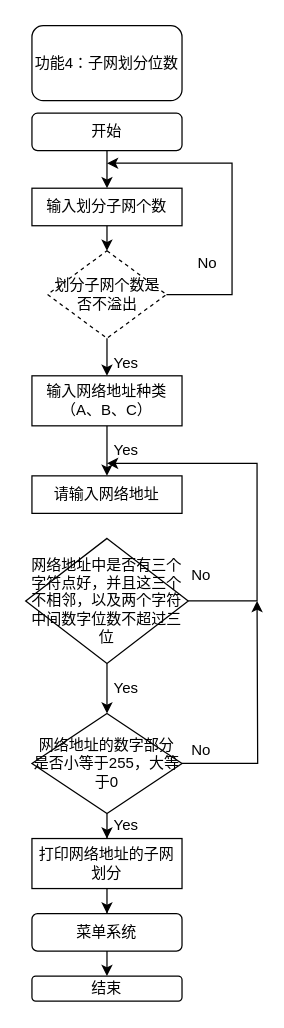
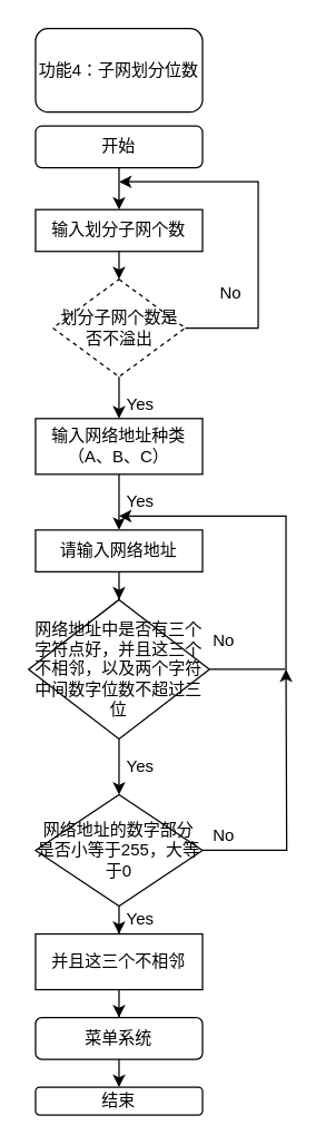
  <mxCell id="0" />
  <mxCell id="1" parent="0" />
  <mxCell id="2" style="edgeStyle=orthogonalEdgeStyle;rounded=0;orthogonalLoop=1;jettySize=auto;html=1;entryX=0.5;entryY=0;entryDx=0;entryDy=0;" parent="1" source="3" target="6" edge="1"><mxGeometry relative="1" as="geometry" /></mxCell>
  <mxCell id="3" value="开始" style="rounded=1;whiteSpace=wrap;html=1;fontSize=12;glass=0;strokeWidth=1;shadow=0;" parent="1" vertex="1"><mxGeometry x="25" y="90" width="120" height="30" as="geometry" /></mxCell>
  <mxCell id="4" value="功能4：子网划分位数" style="rounded=1;whiteSpace=wrap;html=1;" parent="1" vertex="1"><mxGeometry x="25" y="20" width="120" height="60" as="geometry" /></mxCell>
  <mxCell id="5" style="edgeStyle=orthogonalEdgeStyle;rounded=0;orthogonalLoop=1;jettySize=auto;html=1;exitX=0.5;exitY=1;exitDx=0;exitDy=0;entryX=0.5;entryY=0;entryDx=0;entryDy=0;fontSize=12;" edge="1" parent="1" source="6" target="9"><mxGeometry relative="1" as="geometry" /></mxCell>
  <mxCell id="6" value="输入划分子网个数" style="rounded=0;whiteSpace=wrap;html=1;" parent="1" vertex="1"><mxGeometry x="25" y="150" width="120" height="30" as="geometry" /></mxCell>
  <mxCell id="7" style="edgeStyle=orthogonalEdgeStyle;rounded=0;orthogonalLoop=1;jettySize=auto;html=1;exitX=1;exitY=0.5;exitDx=0;exitDy=0;" parent="1" source="9" edge="1"><mxGeometry relative="1" as="geometry"><mxPoint x="85" y="130" as="targetPoint" /><Array as="points"><mxPoint x="185" y="235" /><mxPoint x="185" y="130" /></Array></mxGeometry></mxCell>
  <mxCell id="8" style="edgeStyle=orthogonalEdgeStyle;rounded=0;orthogonalLoop=1;jettySize=auto;html=1;exitX=0.5;exitY=1;exitDx=0;exitDy=0;entryX=0.5;entryY=0;entryDx=0;entryDy=0;fontSize=12;" edge="1" parent="1" source="9" target="13"><mxGeometry relative="1" as="geometry" /></mxCell>
  <mxCell id="9" value="划分子网个数是否不溢出" style="rhombus;whiteSpace=wrap;html=1;dashed=1;" parent="1" vertex="1"><mxGeometry x="37.5" y="200" width="95" height="70" as="geometry" /></mxCell>
  <mxCell id="10" value="No" style="text;html=1;align=center;verticalAlign=middle;resizable=0;points=[];autosize=1;" parent="1" vertex="1"><mxGeometry x="150" y="200" width="30" height="20" as="geometry" /></mxCell>
  <mxCell id="11" value="Yes" style="text;html=1;align=center;verticalAlign=middle;resizable=0;points=[];autosize=1;" parent="1" vertex="1"><mxGeometry x="85" y="350" width="30" height="20" as="geometry" /></mxCell>
  <mxCell id="12" style="edgeStyle=orthogonalEdgeStyle;rounded=0;orthogonalLoop=1;jettySize=auto;html=1;exitX=0.5;exitY=1;exitDx=0;exitDy=0;" parent="1" source="13" target="15" edge="1"><mxGeometry relative="1" as="geometry"><mxPoint x="85" y="520" as="targetPoint" /></mxGeometry></mxCell>
  <mxCell id="13" value="输入网络地址种类&lt;br&gt;（A、B、C）" style="rounded=0;whiteSpace=wrap;html=1;" parent="1" vertex="1"><mxGeometry x="25" y="300" width="120" height="40" as="geometry" /></mxCell>
+ <mxCell id="14" style="edgeStyle=orthogonalEdgeStyle;rounded=0;orthogonalLoop=1;jettySize=auto;html=1;entryX=0.5;entryY=0;entryDx=0;entryDy=0;" parent="1" source="15" target="18" edge="1"><mxGeometry relative="1" as="geometry" /></mxCell>
  <mxCell id="15" value="请输入网络地址" style="rounded=0;whiteSpace=wrap;html=1;" parent="1" vertex="1"><mxGeometry x="25" y="380" width="120" height="30" as="geometry" /></mxCell>
  <mxCell id="16" style="edgeStyle=orthogonalEdgeStyle;rounded=0;orthogonalLoop=1;jettySize=auto;html=1;exitX=0.5;exitY=1;exitDx=0;exitDy=0;entryX=0.5;entryY=0;entryDx=0;entryDy=0;" parent="1" source="18" target="21" edge="1"><mxGeometry relative="1" as="geometry" /></mxCell>
  <mxCell id="17" style="edgeStyle=orthogonalEdgeStyle;rounded=0;orthogonalLoop=1;jettySize=auto;html=1;fontSize=12;" edge="1" parent="1" source="18"><mxGeometry relative="1" as="geometry"><mxPoint x="85" y="370" as="targetPoint" /><Array as="points"><mxPoint x="205" y="480" /><mxPoint x="205" y="370" /><mxPoint x="105" y="370" /></Array></mxGeometry></mxCell>
  <mxCell id="18" value="网络地址中是否有三个字符点好，并且这三个不相邻，以及两个字符中间数字位数不超过三位" style="rhombus;whiteSpace=wrap;html=1;" parent="1" vertex="1"><mxGeometry x="20" y="430" width="130" height="100" as="geometry" /></mxCell>
  <mxCell id="19" style="edgeStyle=orthogonalEdgeStyle;rounded=0;orthogonalLoop=1;jettySize=auto;html=1;" parent="1" source="21" target="26" edge="1"><mxGeometry relative="1" as="geometry"><mxPoint x="85" y="900" as="targetPoint" /></mxGeometry></mxCell>
  <mxCell id="20" style="edgeStyle=orthogonalEdgeStyle;rounded=0;orthogonalLoop=1;jettySize=auto;html=1;fontSize=12;" edge="1" parent="1" source="21"><mxGeometry relative="1" as="geometry"><mxPoint x="205" y="480" as="targetPoint" /></mxGeometry></mxCell>
  <mxCell id="21" value="网络地址的数字部分是否小等于255，大等于0" style="rhombus;whiteSpace=wrap;html=1;" parent="1" vertex="1"><mxGeometry x="25" y="570" width="120" height="80" as="geometry" /></mxCell>
  <mxCell id="22" value="Yes" style="text;html=1;align=center;verticalAlign=middle;resizable=0;points=[];autosize=1;" parent="1" vertex="1"><mxGeometry x="85" y="540" width="30" height="20" as="geometry" /></mxCell>
  <mxCell id="23" value="No" style="text;html=1;align=center;verticalAlign=middle;resizable=0;points=[];autosize=1;" parent="1" vertex="1"><mxGeometry x="145" y="450" width="30" height="20" as="geometry" /></mxCell>
  <mxCell id="24" value="No" style="text;html=1;align=center;verticalAlign=middle;resizable=0;points=[];autosize=1;" parent="1" vertex="1"><mxGeometry x="145" y="590" width="30" height="20" as="geometry" /></mxCell>
  <mxCell id="25" style="edgeStyle=orthogonalEdgeStyle;rounded=0;orthogonalLoop=1;jettySize=auto;html=1;entryX=0.5;entryY=0;entryDx=0;entryDy=0;" parent="1" source="26" target="28" edge="1"><mxGeometry relative="1" as="geometry" /></mxCell>
- <mxCell id="26" value="打印网络地址的子网划分" style="rounded=0;whiteSpace=wrap;html=1;" parent="1" vertex="1"><mxGeometry x="25" y="670" width="120" height="40" as="geometry" /></mxCell>
+ <mxCell id="26" value="并且这三个不相邻" style="rounded=0;whiteSpace=wrap;html=1;" parent="1" vertex="1"><mxGeometry x="25" y="670" width="120" height="40" as="geometry" /></mxCell>
  <mxCell id="27" style="edgeStyle=orthogonalEdgeStyle;rounded=0;orthogonalLoop=1;jettySize=auto;html=1;exitX=0.5;exitY=1;exitDx=0;exitDy=0;entryX=0.5;entryY=0;entryDx=0;entryDy=0;fontSize=12;" edge="1" parent="1" source="28" target="31"><mxGeometry relative="1" as="geometry" /></mxCell>
  <mxCell id="28" value="菜单系统" style="rounded=1;whiteSpace=wrap;html=1;" parent="1" vertex="1"><mxGeometry x="25" y="730" width="120" height="30" as="geometry" /></mxCell>
  <mxCell id="29" value="Yes" style="text;html=1;align=center;verticalAlign=middle;resizable=0;points=[];autosize=1;" parent="1" vertex="1"><mxGeometry x="85" y="650" width="30" height="20" as="geometry" /></mxCell>
  <mxCell id="30" value="Yes" style="text;html=1;align=center;verticalAlign=middle;resizable=0;points=[];autosize=1;fontSize=12;" vertex="1" parent="1"><mxGeometry x="85" y="280" width="30" height="20" as="geometry" /></mxCell>
  <mxCell id="31" value="结束" style="rounded=1;whiteSpace=wrap;html=1;fontSize=12;" vertex="1" parent="1"><mxGeometry x="25" y="780" width="120" height="20" as="geometry" /></mxCell>
